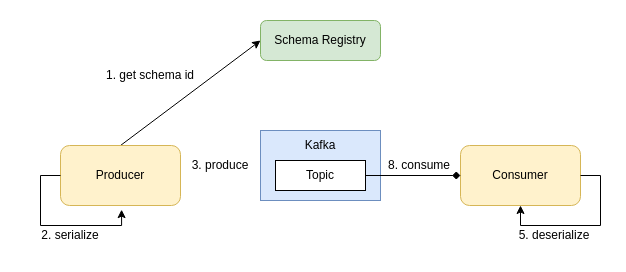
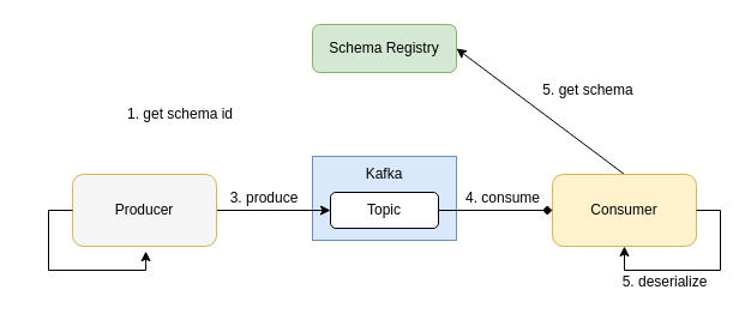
  <mxCell id="0" />
  <mxCell id="1" parent="0" />
  <mxCell id="2" value="" style="rounded=0;whiteSpace=wrap;html=1;fillColor=#dae8fc;strokeColor=#6c8ebf;" vertex="1" parent="1"><mxGeometry x="260" y="130" width="120" height="70" as="geometry" /></mxCell>
+ <mxCell id="3" style="rounded=0;orthogonalLoop=1;jettySize=auto;html=1;exitX=1;exitY=0.5;exitDx=0;exitDy=0;entryX=0.5;entryY=0;entryDx=0;entryDy=0;startArrow=classic;startFill=1;endArrow=none;endFill=0;" edge="1" parent="1" source="4" target="8"><mxGeometry relative="1" as="geometry" /></mxCell>
  <mxCell id="4" value="Schema Registry" style="rounded=1;whiteSpace=wrap;html=1;fillColor=#d5e8d4;strokeColor=#82b366;" vertex="1" parent="1"><mxGeometry x="260" y="20" width="120" height="40" as="geometry" /></mxCell>
- <mxCell id="6" style="rounded=0;orthogonalLoop=1;jettySize=auto;html=1;entryX=0;entryY=0.5;entryDx=0;entryDy=0;exitX=0.5;exitY=0;exitDx=0;exitDy=0;" edge="1" parent="1" source="7" target="4"><mxGeometry relative="1" as="geometry" /></mxCell>
- <mxCell id="7" value="Producer" style="rounded=1;whiteSpace=wrap;html=1;fillColor=#fff2cc;strokeColor=#d6b656;" vertex="1" parent="1"><mxGeometry x="60" y="145" width="120" height="60" as="geometry" /></mxCell>
+ <mxCell id="5" style="edgeStyle=orthogonalEdgeStyle;rounded=0;orthogonalLoop=1;jettySize=auto;html=1;entryX=0;entryY=0.5;entryDx=0;entryDy=0;" edge="1" parent="1" source="7" target="10"><mxGeometry relative="1" as="geometry" /></mxCell>
+ <mxCell id="7" value="Producer" style="rounded=1;whiteSpace=wrap;html=1;fillColor=#f5f5f5;strokeColor=#d6b656;" vertex="1" parent="1"><mxGeometry x="60" y="145" width="120" height="60" as="geometry" /></mxCell>
  <mxCell id="8" value="Consumer" style="rounded=1;whiteSpace=wrap;html=1;fillColor=#fff2cc;strokeColor=#d6b656;" vertex="1" parent="1"><mxGeometry x="460" y="145" width="120" height="60" as="geometry" /></mxCell>
  <mxCell id="9" style="edgeStyle=orthogonalEdgeStyle;rounded=0;orthogonalLoop=1;jettySize=auto;html=1;endArrow=diamond;" edge="1" parent="1" source="10" target="8"><mxGeometry relative="1" as="geometry" /></mxCell>
- <mxCell id="10" value="Topic" style="whiteSpace=wrap;html=1;rounded=0;" vertex="1" parent="1"><mxGeometry x="275" y="160" width="90" height="30" as="geometry" /></mxCell>
+ <mxCell id="10" value="Topic" style="rounded=1;whiteSpace=wrap;html=1;" vertex="1" parent="1"><mxGeometry x="275" y="160" width="90" height="30" as="geometry" /></mxCell>
  <mxCell id="11" value="Kafka" style="text;html=1;align=center;verticalAlign=middle;whiteSpace=wrap;rounded=0;" vertex="1" parent="1"><mxGeometry x="290" y="130" width="60" height="30" as="geometry" /></mxCell>
- <mxCell id="12" value="1. get schema id" style="text;html=1;align=center;verticalAlign=middle;whiteSpace=wrap;rounded=0;" vertex="1" parent="1"><mxGeometry x="100" y="60" width="100" height="30" as="geometry" /></mxCell>
+ <mxCell id="12" value="1. get schema id" style="text;html=1;align=center;verticalAlign=middle;whiteSpace=wrap;rounded=0;" vertex="1" parent="1"><mxGeometry x="100" y="80" width="100" height="30" as="geometry" /></mxCell>
+ <mxCell id="13" value="5. get schema" style="text;html=1;align=center;verticalAlign=middle;whiteSpace=wrap;rounded=0;" vertex="1" parent="1"><mxGeometry x="440" y="60" width="100" height="30" as="geometry" /></mxCell>
  <mxCell id="14" value="3. produce" style="text;html=1;align=center;verticalAlign=middle;whiteSpace=wrap;rounded=0;" vertex="1" parent="1"><mxGeometry x="170" y="150" width="100" height="30" as="geometry" /></mxCell>
- <mxCell id="15" value="8. consume" style="text;html=1;align=center;verticalAlign=middle;whiteSpace=wrap;rounded=0;" vertex="1" parent="1"><mxGeometry x="369" y="150" width="100" height="30" as="geometry" /></mxCell>
+ <mxCell id="15" value="4. consume" style="text;html=1;align=center;verticalAlign=middle;whiteSpace=wrap;rounded=0;" vertex="1" parent="1"><mxGeometry x="369" y="150" width="100" height="30" as="geometry" /></mxCell>
  <mxCell id="16" style="edgeStyle=orthogonalEdgeStyle;rounded=0;orthogonalLoop=1;jettySize=auto;html=1;exitX=0;exitY=0.5;exitDx=0;exitDy=0;entryX=0.509;entryY=1.069;entryDx=0;entryDy=0;entryPerimeter=0;" edge="1" parent="1" source="7" target="7"><mxGeometry relative="1" as="geometry" /></mxCell>
  <mxCell id="17" style="edgeStyle=orthogonalEdgeStyle;rounded=0;orthogonalLoop=1;jettySize=auto;html=1;exitX=1;exitY=0.5;exitDx=0;exitDy=0;entryX=0.5;entryY=1;entryDx=0;entryDy=0;" edge="1" parent="1" source="8" target="8"><mxGeometry relative="1" as="geometry" /></mxCell>
- <mxCell id="18" value="2. serialize" style="text;html=1;align=center;verticalAlign=middle;whiteSpace=wrap;rounded=0;" vertex="1" parent="1"><mxGeometry x="20" y="220" width="100" height="30" as="geometry" /></mxCell>
  <mxCell id="19" value="5. deserialize" style="text;html=1;align=center;verticalAlign=middle;whiteSpace=wrap;rounded=0;" vertex="1" parent="1"><mxGeometry x="504" y="220" width="100" height="30" as="geometry" /></mxCell>
